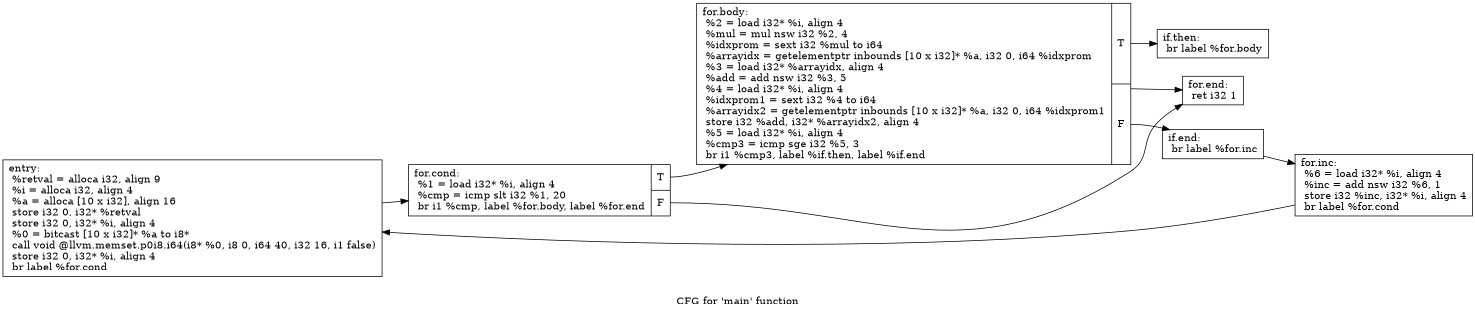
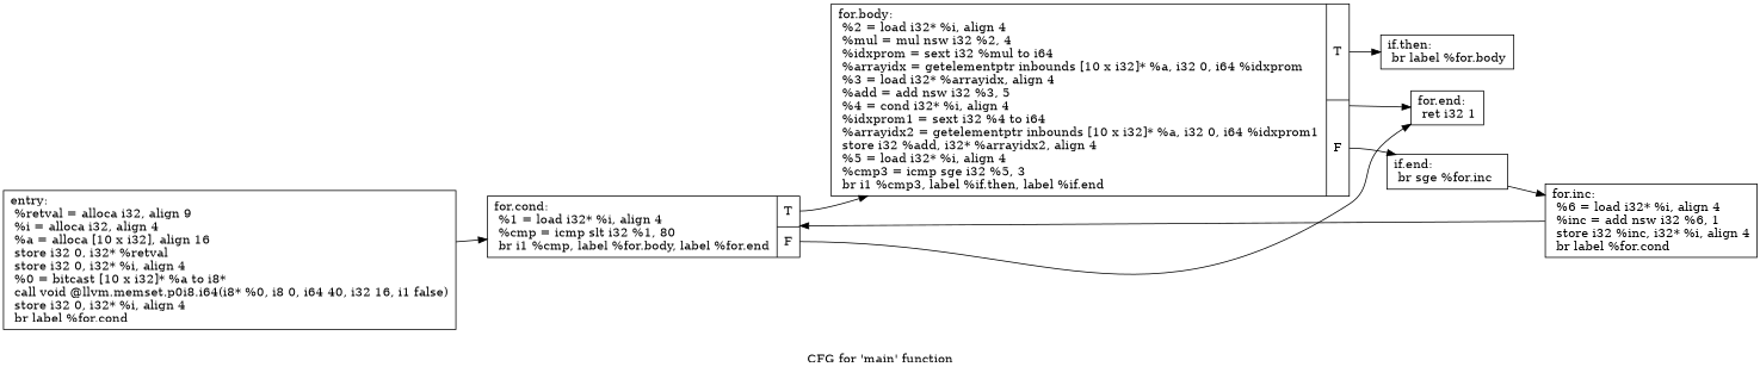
  digraph {
    label="CFG for 'main' function"
    rankdir=LR
    node [shape=record]
    n1 [label="{entry:\l  %retval = alloca i32, align 9\l  %i = alloca i32, align 4\l  %a = alloca [10 x i32], align 16\l  store i32 0, i32* %retval\l  store i32 0, i32* %i, align 4\l  %0 = bitcast [10 x i32]* %a to i8*\l  call void @llvm.memset.p0i8.i64(i8* %0, i8 0, i64 40, i32 16, i1 false)\l  store i32 0, i32* %i, align 4\l  br label %for.cond\l}"]
-   n2 [label="{for.cond:                                         \l  %1 = load i32* %i, align 4\l  %cmp = icmp slt i32 %1, 20\l  br i1 %cmp, label %for.body, label %for.end\l|{<s0>T|<s1>F}}"]
-   n3 [label="{for.body:                                         \l  %2 = load i32* %i, align 4\l  %mul = mul nsw i32 %2, 4\l  %idxprom = sext i32 %mul to i64\l  %arrayidx = getelementptr inbounds [10 x i32]* %a, i32 0, i64 %idxprom\l  %3 = load i32* %arrayidx, align 4\l  %add = add nsw i32 %3, 5\l  %4 = load i32* %i, align 4\l  %idxprom1 = sext i32 %4 to i64\l  %arrayidx2 = getelementptr inbounds [10 x i32]* %a, i32 0, i64 %idxprom1\l  store i32 %add, i32* %arrayidx2, align 4\l  %5 = load i32* %i, align 4\l  %cmp3 = icmp sge i32 %5, 3\l  br i1 %cmp3, label %if.then, label %if.end\l|{<s0>T|<s1>F}}"]
+   n2 [label="{for.cond:                                         \l  %1 = load i32* %i, align 4\l  %cmp = icmp slt i32 %1, 80\l  br i1 %cmp, label %for.body, label %for.end\l|{<s0>T|<s1>F}}"]
+   n3 [label="{for.body:                                         \l  %2 = load i32* %i, align 4\l  %mul = mul nsw i32 %2, 4\l  %idxprom = sext i32 %mul to i64\l  %arrayidx = getelementptr inbounds [10 x i32]* %a, i32 0, i64 %idxprom\l  %3 = load i32* %arrayidx, align 4\l  %add = add nsw i32 %3, 5\l  %4 = cond i32* %i, align 4\l  %idxprom1 = sext i32 %4 to i64\l  %arrayidx2 = getelementptr inbounds [10 x i32]* %a, i32 0, i64 %idxprom1\l  store i32 %add, i32* %arrayidx2, align 4\l  %5 = load i32* %i, align 4\l  %cmp3 = icmp sge i32 %5, 3\l  br i1 %cmp3, label %if.then, label %if.end\l|{<s0>T|<s1>F}}"]
    n4 [label="{for.end:                                          \l  ret i32 1\l}"]
    n5 [label="{if.then:                                          \l  br label %for.body\l}"]
-   n6 [label="{if.end:                                           \l  br label %for.inc\l}"]
+   n6 [label="{if.end:                                           \l  br sge %for.inc\l}"]
    n7 [label="{for.inc:                                          \l  %6 = load i32* %i, align 4\l  %inc = add nsw i32 %6, 1\l  store i32 %inc, i32* %i, align 4\l  br label %for.cond\l}"]
    n1 -> n2
    n2 -> n3 [tailport=s0]
    n2 -> n4 [tailport=s1]
    n3 -> n4
    n3 -> n5 [tailport=s0]
    n3 -> n6 [tailport=s1]
    n6 -> n7
-   n7 -> n1
+   n7 -> n2
  }
